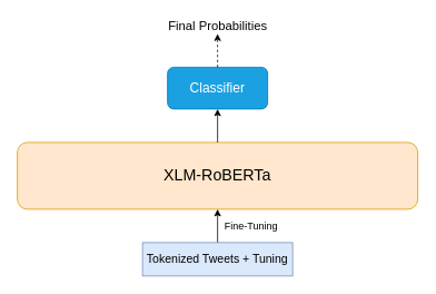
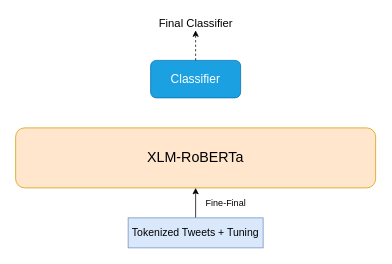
  <mxCell id="0" />
  <mxCell id="1" parent="0" />
  <mxCell id="2" value="&lt;font style=&quot;font-size: 19px&quot;&gt;XLM-RoBERTa&lt;/font&gt;" style="rounded=1;whiteSpace=wrap;html=1;fillColor=#ffe6cc;strokeColor=#d79b00;" vertex="1" parent="1"><mxGeometry x="20" y="170" width="480" height="80" as="geometry" /></mxCell>
  <mxCell id="3" value="" style="endArrow=classic;html=1;entryX=0.5;entryY=1;entryDx=0;entryDy=0;exitX=0.5;exitY=0;exitDx=0;exitDy=0;" edge="1" parent="1" source="4" target="2"><mxGeometry width="50" height="50" relative="1" as="geometry"><mxPoint x="260" y="330" as="sourcePoint" /><mxPoint x="210" y="300" as="targetPoint" /></mxGeometry></mxCell>
  <mxCell id="4" value="&lt;font style=&quot;font-size: 14px&quot;&gt;Tokenized Tweets + Tuning&lt;/font&gt;" style="rounded=0;whiteSpace=wrap;html=1;fillColor=#dae8fc;strokeColor=#6c8ebf;" vertex="1" parent="1"><mxGeometry x="170" y="290" width="180" height="40" as="geometry" /></mxCell>
- <mxCell id="5" value="Fine-Tuning" style="text;html=1;align=center;verticalAlign=middle;resizable=0;points=[];autosize=1;strokeColor=none;" vertex="1" parent="1"><mxGeometry x="260" y="260" width="80" height="20" as="geometry" /></mxCell>
- <mxCell id="6" value="" style="endArrow=classic;html=1;exitX=0.5;exitY=0;exitDx=0;exitDy=0;entryX=0.5;entryY=1;entryDx=0;entryDy=0;" edge="1" parent="1" source="2" target="7"><mxGeometry width="50" height="50" relative="1" as="geometry"><mxPoint x="250" y="160" as="sourcePoint" /><mxPoint x="260" y="110" as="targetPoint" /></mxGeometry></mxCell>
+ <mxCell id="5" value="Fine-Final" style="text;html=1;align=center;verticalAlign=middle;resizable=0;points=[];autosize=1;strokeColor=none;" vertex="1" parent="1"><mxGeometry x="260" y="260" width="80" height="20" as="geometry" /></mxCell>
  <mxCell id="7" value="&lt;font style=&quot;font-size: 16px&quot;&gt;Classifier&lt;/font&gt;" style="rounded=1;whiteSpace=wrap;html=1;fillColor=#1ba1e2;strokeColor=#006EAF;fontColor=#ffffff;" vertex="1" parent="1"><mxGeometry x="200" y="80" width="120" height="50" as="geometry" /></mxCell>
- <mxCell id="8" value="&lt;font style=&quot;font-size: 15px ; background-color: rgb(255 , 255 , 255)&quot;&gt;Final Probabilities&lt;/font&gt;" style="text;html=1;align=center;verticalAlign=middle;resizable=0;points=[];autosize=1;" vertex="1" parent="1"><mxGeometry x="195" y="20" width="130" height="20" as="geometry" /></mxCell>
+ <mxCell id="8" value="&lt;font style=&quot;font-size: 15px ; background-color: rgb(255 , 255 , 255)&quot;&gt;Final Classifier&lt;/font&gt;" style="text;html=1;align=center;verticalAlign=middle;resizable=0;points=[];autosize=1;" vertex="1" parent="1"><mxGeometry x="195" y="20" width="130" height="20" as="geometry" /></mxCell>
  <mxCell id="9" value="" style="endArrow=classic;html=1;exitX=0.5;exitY=0;exitDx=0;exitDy=0;dashed=1;" edge="1" parent="1" source="7" target="8"><mxGeometry width="50" height="50" relative="1" as="geometry"><mxPoint x="260" y="70" as="sourcePoint" /><mxPoint x="270" y="24" as="targetPoint" /></mxGeometry></mxCell>
